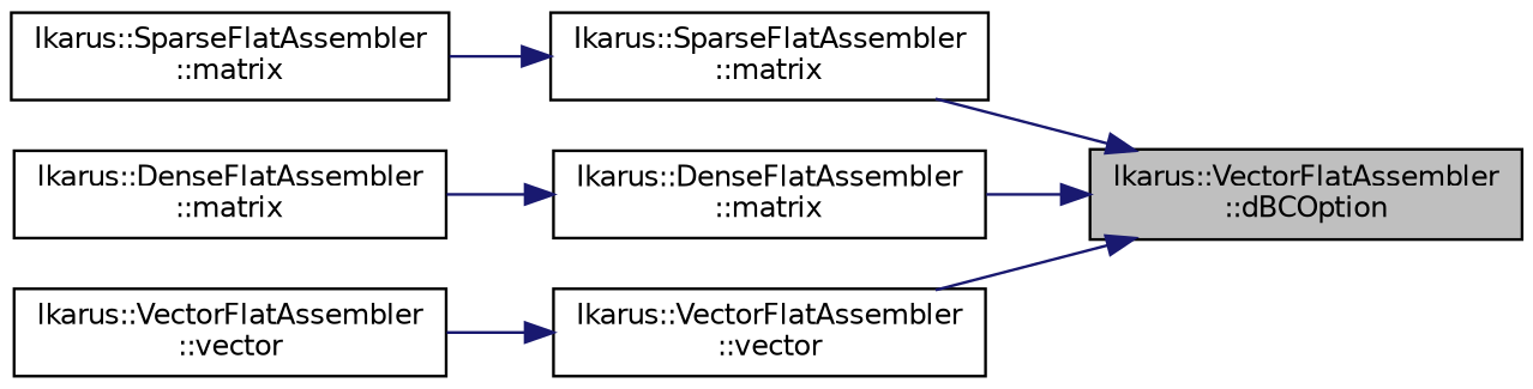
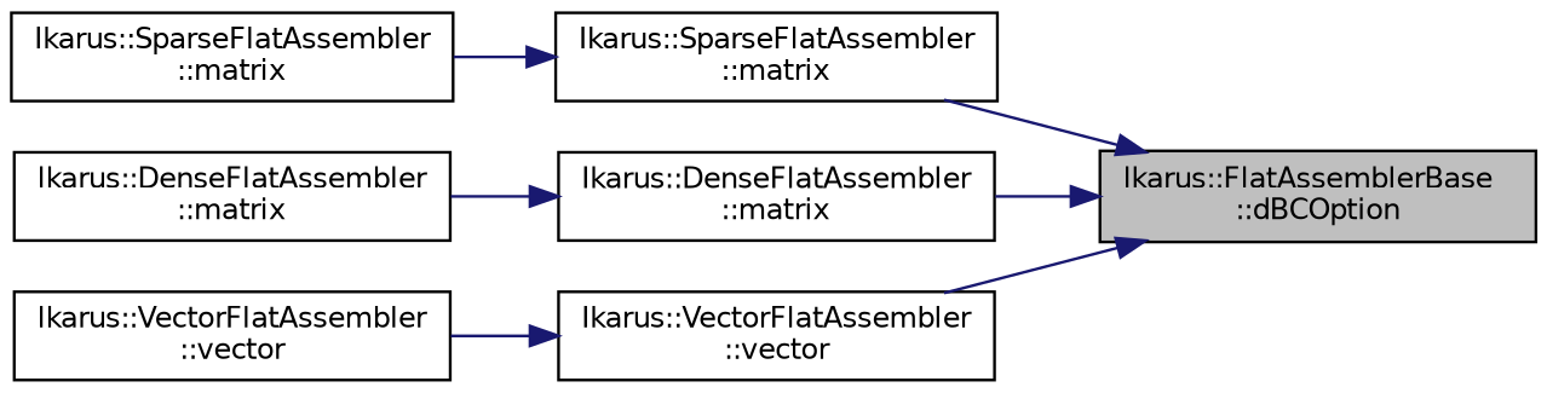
  digraph {
    rankdir=RL
    node [color=black fillcolor=white fontname=Helvetica fontsize=10 shape=record style=filled]
    edge [color=midnightblue dir=back fontname=Helvetica fontsize=10 labelfontname=Helvetica labelfontsize=10 style=solid]
-   n1 [fillcolor=grey75 fontcolor=black height=0.2 label="Ikarus::VectorFlatAssembler\l::dBCOption" width=0.4]
+   n1 [fillcolor=grey75 fontcolor=black height=0.2 label="Ikarus::FlatAssemblerBase\l::dBCOption" width=0.4]
    n2 [height=0.2 label="Ikarus::SparseFlatAssembler\l::matrix" width=0.4]
    n3 [height=0.2 label="Ikarus::DenseFlatAssembler\l::matrix" width=0.4]
    n4 [height=0.2 label="Ikarus::VectorFlatAssembler\l::vector" width=0.4]
    n5 [height=0.2 label="Ikarus::SparseFlatAssembler\l::matrix" width=0.4]
    n6 [height=0.2 label="Ikarus::DenseFlatAssembler\l::matrix" width=0.4]
    n7 [height=0.2 label="Ikarus::VectorFlatAssembler\l::vector" width=0.4]
    n1 -> n2
    n1 -> n3
    n1 -> n4
    n2 -> n5
    n3 -> n6
    n4 -> n7
  }
